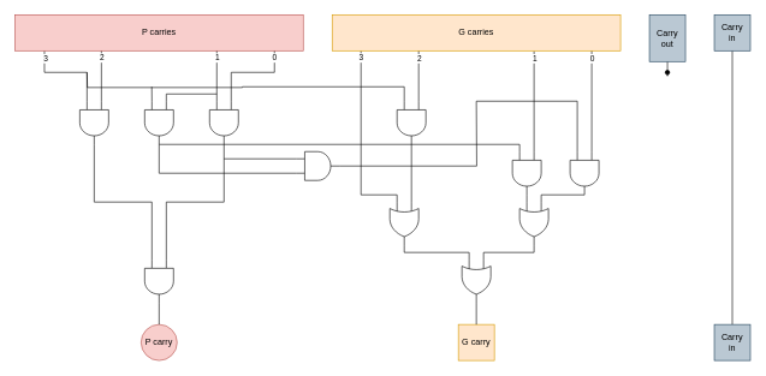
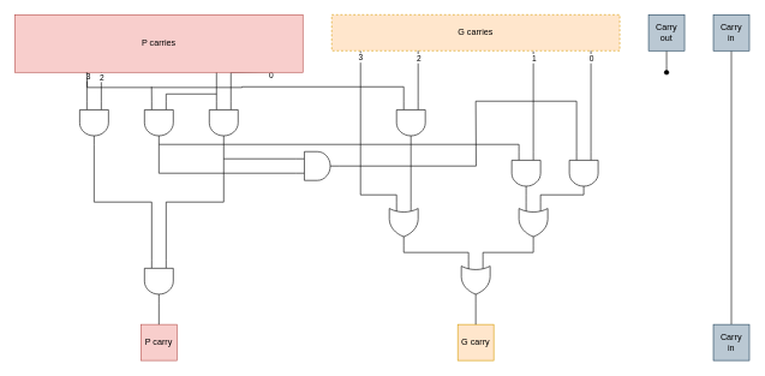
  <mxCell id="0" />
  <mxCell id="1" parent="0" />
  <mxCell id="2" style="edgeStyle=orthogonalEdgeStyle;rounded=0;orthogonalLoop=1;jettySize=auto;html=1;entryX=0.5;entryY=0;entryDx=0;entryDy=0;endArrow=none;endFill=0;" parent="1" source="3" target="6" edge="1"><mxGeometry relative="1" as="geometry" /></mxCell>
  <mxCell id="3" value="Carry&lt;br&gt;in" style="rounded=0;whiteSpace=wrap;html=1;fillColor=#bac8d3;strokeColor=#23445d;" parent="1" vertex="1"><mxGeometry x="990" y="20" width="50" height="50" as="geometry" /></mxCell>
  <mxCell id="4" style="edgeStyle=orthogonalEdgeStyle;rounded=0;orthogonalLoop=1;jettySize=auto;html=1;endArrow=oval;endFill=1;" parent="1" source="5" edge="1"><mxGeometry relative="1" as="geometry"><mxPoint x="925" y="100" as="targetPoint" /></mxGeometry></mxCell>
- <mxCell id="5" value="Carry&lt;br&gt;out" style="rounded=0;whiteSpace=wrap;html=1;fillColor=#bac8d3;strokeColor=#23445d;" parent="1" vertex="1"><mxGeometry x="900" y="20" width="50" height="65" as="geometry" /></mxCell>
+ <mxCell id="5" value="Carry&lt;br&gt;out" style="rounded=0;whiteSpace=wrap;html=1;fillColor=#bac8d3;strokeColor=#23445d;" parent="1" vertex="1"><mxGeometry x="900" y="20" width="50" height="50" as="geometry" /></mxCell>
  <mxCell id="6" value="Carry&lt;br&gt;in" style="rounded=0;whiteSpace=wrap;html=1;fillColor=#bac8d3;strokeColor=#23445d;" parent="1" vertex="1"><mxGeometry x="990" y="450" width="50" height="50" as="geometry" /></mxCell>
  <mxCell id="7" value="G carry" style="rounded=0;whiteSpace=wrap;html=1;fillColor=#ffe6cc;strokeColor=#d79b00;" parent="1" vertex="1"><mxGeometry x="635" y="450" width="50" height="50" as="geometry" /></mxCell>
- <mxCell id="8" value="P carry" style="ellipse;whiteSpace=wrap;html=1;fillColor=#f8cecc;strokeColor=#b85450;" parent="1" vertex="1"><mxGeometry x="195" y="450" width="50" height="50" as="geometry" /></mxCell>
+ <mxCell id="8" value="P carry" style="rounded=0;whiteSpace=wrap;html=1;fillColor=#f8cecc;strokeColor=#b85450;" parent="1" vertex="1"><mxGeometry x="195" y="450" width="50" height="50" as="geometry" /></mxCell>
  <mxCell id="9" style="edgeStyle=orthogonalEdgeStyle;rounded=0;orthogonalLoop=1;jettySize=auto;html=1;exitX=1;exitY=0.5;exitDx=0;exitDy=0;exitPerimeter=0;entryX=0;entryY=0.75;entryDx=0;entryDy=0;entryPerimeter=0;endArrow=none;endFill=0;strokeColor=#000000;" parent="1" source="14" target="23" edge="1"><mxGeometry relative="1" as="geometry" /></mxCell>
  <mxCell id="10" style="edgeStyle=orthogonalEdgeStyle;rounded=0;orthogonalLoop=1;jettySize=auto;html=1;exitX=0;exitY=0.25;exitDx=0;exitDy=0;exitPerimeter=0;entryX=0.3;entryY=0.973;entryDx=0;entryDy=0;entryPerimeter=0;endArrow=none;endFill=0;strokeColor=#000000;" parent="1" source="14" target="20" edge="1"><mxGeometry relative="1" as="geometry" /></mxCell>
  <mxCell id="11" value="2" style="edgeLabel;html=1;align=center;verticalAlign=middle;resizable=0;points=[];" vertex="1" connectable="0" parent="10"><mxGeometry x="0.813" relative="1" as="geometry"><mxPoint y="4.68" as="offset" /></mxGeometry></mxCell>
  <mxCell id="12" style="edgeStyle=orthogonalEdgeStyle;rounded=0;orthogonalLoop=1;jettySize=auto;html=1;exitX=0;exitY=0.75;exitDx=0;exitDy=0;exitPerimeter=0;endArrow=none;endFill=0;strokeColor=#000000;" parent="1" source="14" target="20" edge="1"><mxGeometry relative="1" as="geometry"><Array as="points"><mxPoint x="120" y="100" /><mxPoint x="61" y="100" /></Array></mxGeometry></mxCell>
  <mxCell id="13" value="3" style="edgeLabel;html=1;align=center;verticalAlign=middle;resizable=0;points=[];" vertex="1" connectable="0" parent="12"><mxGeometry x="0.895" y="-1" relative="1" as="geometry"><mxPoint y="3.26" as="offset" /></mxGeometry></mxCell>
  <mxCell id="14" value="" style="verticalLabelPosition=bottom;shadow=0;dashed=0;align=center;html=1;verticalAlign=top;shape=mxgraph.electrical.logic_gates.logic_gate;operation=and;direction=south;" parent="1" vertex="1"><mxGeometry x="110" y="140" width="40" height="60" as="geometry" /></mxCell>
  <mxCell id="15" style="edgeStyle=orthogonalEdgeStyle;rounded=0;orthogonalLoop=1;jettySize=auto;html=1;exitX=0;exitY=0.75;exitDx=0;exitDy=0;exitPerimeter=0;entryX=0.7;entryY=0.2;entryDx=0;entryDy=0;entryPerimeter=0;endArrow=none;endFill=0;strokeColor=#000000;" parent="1" source="19" target="20" edge="1"><mxGeometry relative="1" as="geometry" /></mxCell>
  <mxCell id="16" value="1" style="edgeLabel;html=1;align=center;verticalAlign=middle;resizable=0;points=[];" vertex="1" connectable="0" parent="15"><mxGeometry x="0.195" y="-1" relative="1" as="geometry"><mxPoint x="-1" y="5.65" as="offset" /></mxGeometry></mxCell>
  <mxCell id="17" style="edgeStyle=orthogonalEdgeStyle;rounded=0;orthogonalLoop=1;jettySize=auto;html=1;exitX=0;exitY=0.25;exitDx=0;exitDy=0;exitPerimeter=0;entryX=0.9;entryY=0.987;entryDx=0;entryDy=0;entryPerimeter=0;endArrow=none;endFill=0;strokeColor=#000000;" parent="1" source="19" target="20" edge="1"><mxGeometry relative="1" as="geometry"><Array as="points"><mxPoint x="320" y="100" /><mxPoint x="380" y="100" /></Array></mxGeometry></mxCell>
  <mxCell id="18" value="0" style="edgeLabel;html=1;align=center;verticalAlign=middle;resizable=0;points=[];" vertex="1" connectable="0" parent="17"><mxGeometry x="0.928" y="1" relative="1" as="geometry"><mxPoint y="5.97" as="offset" /></mxGeometry></mxCell>
  <mxCell id="19" value="" style="verticalLabelPosition=bottom;shadow=0;dashed=0;align=center;html=1;verticalAlign=top;shape=mxgraph.electrical.logic_gates.logic_gate;operation=and;direction=south;" parent="1" vertex="1"><mxGeometry x="290" y="140" width="40" height="60" as="geometry" /></mxCell>
- <mxCell id="20" value="P carries" style="rounded=0;whiteSpace=wrap;html=1;fillColor=#f8cecc;strokeColor=#b85450;" parent="1" vertex="1"><mxGeometry x="20" y="20" width="400" height="50" as="geometry" /></mxCell>
+ <mxCell id="20" value="P carries" style="rounded=0;whiteSpace=wrap;html=1;fillColor=#f8cecc;strokeColor=#b85450;" parent="1" vertex="1"><mxGeometry x="20" y="20" width="400" height="80" as="geometry" /></mxCell>
  <mxCell id="21" style="edgeStyle=orthogonalEdgeStyle;rounded=0;orthogonalLoop=1;jettySize=auto;html=1;exitX=1;exitY=0.5;exitDx=0;exitDy=0;exitPerimeter=0;entryX=0.5;entryY=0;entryDx=0;entryDy=0;endArrow=none;endFill=0;strokeColor=#000000;" parent="1" source="23" target="8" edge="1"><mxGeometry relative="1" as="geometry" /></mxCell>
  <mxCell id="22" style="edgeStyle=orthogonalEdgeStyle;rounded=0;orthogonalLoop=1;jettySize=auto;html=1;exitX=0;exitY=0.25;exitDx=0;exitDy=0;exitPerimeter=0;entryX=1;entryY=0.5;entryDx=0;entryDy=0;entryPerimeter=0;endArrow=none;endFill=0;strokeColor=#000000;" parent="1" source="23" target="19" edge="1"><mxGeometry relative="1" as="geometry" /></mxCell>
  <mxCell id="23" value="" style="verticalLabelPosition=bottom;shadow=0;dashed=0;align=center;html=1;verticalAlign=top;shape=mxgraph.electrical.logic_gates.logic_gate;operation=and;direction=south;" parent="1" vertex="1"><mxGeometry x="200" y="360" width="40" height="60" as="geometry" /></mxCell>
  <mxCell id="24" style="edgeStyle=orthogonalEdgeStyle;rounded=0;orthogonalLoop=1;jettySize=auto;html=1;exitX=0;exitY=0.25;exitDx=0;exitDy=0;exitPerimeter=0;entryX=1;entryY=0.5;entryDx=0;entryDy=0;entryPerimeter=0;endArrow=none;endFill=0;strokeColor=#000000;" parent="1" source="27" target="31" edge="1"><mxGeometry relative="1" as="geometry"><Array as="points"><mxPoint x="670" y="350" /><mxPoint x="740" y="350" /></Array></mxGeometry></mxCell>
  <mxCell id="25" style="edgeStyle=orthogonalEdgeStyle;rounded=0;orthogonalLoop=1;jettySize=auto;html=1;exitX=0;exitY=0.75;exitDx=0;exitDy=0;exitPerimeter=0;entryX=1;entryY=0.5;entryDx=0;entryDy=0;entryPerimeter=0;endArrow=none;endFill=0;strokeColor=#000000;" parent="1" source="27" target="30" edge="1"><mxGeometry relative="1" as="geometry"><Array as="points"><mxPoint x="650" y="350" /><mxPoint x="560" y="350" /></Array></mxGeometry></mxCell>
  <mxCell id="26" style="edgeStyle=orthogonalEdgeStyle;rounded=0;orthogonalLoop=1;jettySize=auto;html=1;exitX=1;exitY=0.5;exitDx=0;exitDy=0;exitPerimeter=0;entryX=0.5;entryY=0;entryDx=0;entryDy=0;endArrow=none;endFill=0;strokeColor=#000000;" parent="1" source="27" target="7" edge="1"><mxGeometry relative="1" as="geometry" /></mxCell>
  <mxCell id="27" value="" style="verticalLabelPosition=bottom;shadow=0;dashed=0;align=center;html=1;verticalAlign=top;shape=mxgraph.electrical.logic_gates.logic_gate;operation=or;direction=south;" parent="1" vertex="1"><mxGeometry x="640" y="360" width="40" height="60" as="geometry" /></mxCell>
  <mxCell id="28" style="edgeStyle=orthogonalEdgeStyle;rounded=0;orthogonalLoop=1;jettySize=auto;html=1;exitX=0;exitY=0.75;exitDx=0;exitDy=0;exitPerimeter=0;endArrow=none;endFill=0;strokeColor=#000000;" parent="1" source="30" target="54" edge="1"><mxGeometry relative="1" as="geometry"><Array as="points"><mxPoint x="550" y="270" /><mxPoint x="500" y="270" /></Array></mxGeometry></mxCell>
  <mxCell id="29" value="3" style="edgeLabel;html=1;align=center;verticalAlign=middle;resizable=0;points=[];" vertex="1" connectable="0" parent="28"><mxGeometry x="0.967" y="1" relative="1" as="geometry"><mxPoint y="5.81" as="offset" /></mxGeometry></mxCell>
  <mxCell id="30" value="" style="verticalLabelPosition=bottom;shadow=0;dashed=0;align=center;html=1;verticalAlign=top;shape=mxgraph.electrical.logic_gates.logic_gate;operation=or;direction=south;" parent="1" vertex="1"><mxGeometry x="540" y="280" width="40" height="60" as="geometry" /></mxCell>
  <mxCell id="31" value="" style="verticalLabelPosition=bottom;shadow=0;dashed=0;align=center;html=1;verticalAlign=top;shape=mxgraph.electrical.logic_gates.logic_gate;operation=or;direction=south;" parent="1" vertex="1"><mxGeometry x="720" y="280" width="40" height="60" as="geometry" /></mxCell>
  <mxCell id="32" style="edgeStyle=orthogonalEdgeStyle;rounded=0;orthogonalLoop=1;jettySize=auto;html=1;exitX=0;exitY=0.25;exitDx=0;exitDy=0;exitPerimeter=0;entryX=0.302;entryY=0.991;entryDx=0;entryDy=0;entryPerimeter=0;endArrow=none;endFill=0;strokeColor=#000000;" parent="1" source="36" target="54" edge="1"><mxGeometry relative="1" as="geometry"><Array as="points"><mxPoint x="580" y="40" /><mxPoint x="581" y="40" /></Array></mxGeometry></mxCell>
  <mxCell id="33" value="2" style="edgeLabel;html=1;align=center;verticalAlign=middle;resizable=0;points=[];" vertex="1" connectable="0" parent="32"><mxGeometry x="0.033" relative="1" as="geometry"><mxPoint y="7.42" as="offset" /></mxGeometry></mxCell>
  <mxCell id="34" style="edgeStyle=orthogonalEdgeStyle;rounded=0;orthogonalLoop=1;jettySize=auto;html=1;exitX=1;exitY=0.5;exitDx=0;exitDy=0;exitPerimeter=0;entryX=0;entryY=0.25;entryDx=0;entryDy=0;entryPerimeter=0;endArrow=none;endFill=0;strokeColor=#000000;" parent="1" source="36" target="30" edge="1"><mxGeometry relative="1" as="geometry" /></mxCell>
  <mxCell id="35" style="edgeStyle=orthogonalEdgeStyle;rounded=0;orthogonalLoop=1;jettySize=auto;html=1;exitX=0;exitY=0.75;exitDx=0;exitDy=0;exitPerimeter=0;endArrow=none;endFill=0;strokeColor=#000000;" parent="1" source="36" edge="1"><mxGeometry relative="1" as="geometry"><mxPoint x="120" y="100" as="targetPoint" /></mxGeometry></mxCell>
  <mxCell id="36" value="" style="verticalLabelPosition=bottom;shadow=0;dashed=0;align=center;html=1;verticalAlign=top;shape=mxgraph.electrical.logic_gates.logic_gate;operation=and;direction=south;" parent="1" vertex="1"><mxGeometry x="550" y="140" width="40" height="60" as="geometry" /></mxCell>
  <mxCell id="37" style="edgeStyle=orthogonalEdgeStyle;rounded=0;orthogonalLoop=1;jettySize=auto;html=1;exitX=0;exitY=0.25;exitDx=0;exitDy=0;exitPerimeter=0;endArrow=none;endFill=0;strokeColor=#000000;" parent="1" source="39" edge="1"><mxGeometry relative="1" as="geometry"><mxPoint y="130" as="targetPoint" x="300" /><Array as="points"><mxPoint x="230" y="130" /></Array></mxGeometry></mxCell>
  <mxCell id="38" style="edgeStyle=orthogonalEdgeStyle;rounded=0;orthogonalLoop=1;jettySize=auto;html=1;exitX=0;exitY=0.75;exitDx=0;exitDy=0;exitPerimeter=0;endArrow=none;endFill=0;strokeColor=#000000;" parent="1" source="39" edge="1"><mxGeometry relative="1" as="geometry"><mxPoint x="209.81" y="120" as="targetPoint" /></mxGeometry></mxCell>
  <mxCell id="39" value="" style="verticalLabelPosition=bottom;shadow=0;dashed=0;align=center;html=1;verticalAlign=top;shape=mxgraph.electrical.logic_gates.logic_gate;operation=and;direction=south;" parent="1" vertex="1"><mxGeometry x="200" y="140" width="40" height="60" as="geometry" /></mxCell>
  <mxCell id="40" style="edgeStyle=orthogonalEdgeStyle;rounded=0;orthogonalLoop=1;jettySize=auto;html=1;exitX=0;exitY=0.75;exitDx=0;exitDy=0;exitPerimeter=0;entryX=1;entryY=0.5;entryDx=0;entryDy=0;entryPerimeter=0;endArrow=none;endFill=0;strokeColor=#000000;" parent="1" source="43" target="39" edge="1"><mxGeometry relative="1" as="geometry" /></mxCell>
  <mxCell id="41" style="edgeStyle=orthogonalEdgeStyle;rounded=0;orthogonalLoop=1;jettySize=auto;html=1;exitX=0;exitY=0.25;exitDx=0;exitDy=0;exitPerimeter=0;endArrow=none;endFill=0;strokeColor=#000000;" parent="1" source="43" edge="1"><mxGeometry relative="1" as="geometry"><mxPoint x="310" y="220" as="targetPoint" /><Array as="points"><mxPoint x="310" y="220" /></Array></mxGeometry></mxCell>
  <mxCell id="42" style="edgeStyle=orthogonalEdgeStyle;rounded=0;orthogonalLoop=1;jettySize=auto;html=1;exitX=1;exitY=0.5;exitDx=0;exitDy=0;exitPerimeter=0;endArrow=none;endFill=0;strokeColor=#000000;" parent="1" source="43" edge="1"><mxGeometry relative="1" as="geometry"><mxPoint x="660" y="140" as="targetPoint" /></mxGeometry></mxCell>
  <mxCell id="43" value="" style="verticalLabelPosition=bottom;shadow=0;dashed=0;align=center;html=1;verticalAlign=top;shape=mxgraph.electrical.logic_gates.logic_gate;operation=and;direction=east;" parent="1" vertex="1"><mxGeometry x="410" y="210" width="60" height="40" as="geometry" /></mxCell>
  <mxCell id="44" style="edgeStyle=orthogonalEdgeStyle;rounded=0;orthogonalLoop=1;jettySize=auto;html=1;exitX=0;exitY=0.75;exitDx=0;exitDy=0;exitPerimeter=0;endArrow=none;endFill=0;strokeColor=#000000;" parent="1" source="48" edge="1"><mxGeometry relative="1" as="geometry"><mxPoint x="220" y="200" as="targetPoint" /><Array as="points"><mxPoint x="720" y="200" /></Array></mxGeometry></mxCell>
  <mxCell id="45" style="edgeStyle=orthogonalEdgeStyle;rounded=0;orthogonalLoop=1;jettySize=auto;html=1;exitX=0;exitY=0.25;exitDx=0;exitDy=0;exitPerimeter=0;entryX=0.7;entryY=1.011;entryDx=0;entryDy=0;entryPerimeter=0;endArrow=none;endFill=0;strokeColor=#000000;" parent="1" source="48" target="54" edge="1"><mxGeometry relative="1" as="geometry" /></mxCell>
  <mxCell id="46" value="1" style="edgeLabel;html=1;align=center;verticalAlign=middle;resizable=0;points=[];" vertex="1" connectable="0" parent="45"><mxGeometry x="0.951" relative="1" as="geometry"><mxPoint y="6.13" as="offset" /></mxGeometry></mxCell>
  <mxCell id="47" style="edgeStyle=orthogonalEdgeStyle;rounded=0;orthogonalLoop=1;jettySize=auto;html=1;exitX=1;exitY=0.5;exitDx=0;exitDy=0;exitPerimeter=0;entryX=0;entryY=0.75;entryDx=0;entryDy=0;entryPerimeter=0;endArrow=none;endFill=0;strokeColor=#000000;" parent="1" source="48" target="31" edge="1"><mxGeometry relative="1" as="geometry" /></mxCell>
  <mxCell id="48" value="" style="verticalLabelPosition=bottom;shadow=0;dashed=0;align=center;html=1;verticalAlign=top;shape=mxgraph.electrical.logic_gates.logic_gate;operation=and;direction=south;" parent="1" vertex="1"><mxGeometry x="710" y="210" width="40" height="60" as="geometry" /></mxCell>
  <mxCell id="49" style="edgeStyle=orthogonalEdgeStyle;rounded=0;orthogonalLoop=1;jettySize=auto;html=1;exitX=1;exitY=0.5;exitDx=0;exitDy=0;exitPerimeter=0;entryX=0;entryY=0.25;entryDx=0;entryDy=0;entryPerimeter=0;endArrow=none;endFill=0;strokeColor=#000000;" parent="1" source="53" target="31" edge="1"><mxGeometry relative="1" as="geometry"><Array as="points"><mxPoint x="750" y="270" /></Array></mxGeometry></mxCell>
  <mxCell id="50" style="edgeStyle=orthogonalEdgeStyle;rounded=0;orthogonalLoop=1;jettySize=auto;html=1;exitX=0;exitY=0.75;exitDx=0;exitDy=0;exitPerimeter=0;endArrow=none;endFill=0;strokeColor=#000000;" parent="1" source="53" edge="1"><mxGeometry relative="1" as="geometry"><mxPoint x="660" y="140" as="targetPoint" /><Array as="points"><mxPoint x="800" y="140" /></Array></mxGeometry></mxCell>
  <mxCell id="51" style="edgeStyle=orthogonalEdgeStyle;rounded=0;orthogonalLoop=1;jettySize=auto;html=1;exitX=0;exitY=0.25;exitDx=0;exitDy=0;exitPerimeter=0;entryX=0.9;entryY=0.975;entryDx=0;entryDy=0;entryPerimeter=0;endArrow=none;endFill=0;strokeColor=#000000;" parent="1" source="53" target="54" edge="1"><mxGeometry relative="1" as="geometry" /></mxCell>
  <mxCell id="52" value="0" style="edgeLabel;html=1;align=center;verticalAlign=middle;resizable=0;points=[];" vertex="1" connectable="0" parent="51"><mxGeometry x="0.931" y="-1" relative="1" as="geometry"><mxPoint x="-1" y="6.45" as="offset" /></mxGeometry></mxCell>
  <mxCell id="53" value="" style="verticalLabelPosition=bottom;shadow=0;dashed=0;align=center;html=1;verticalAlign=top;shape=mxgraph.electrical.logic_gates.logic_gate;operation=and;direction=south;" parent="1" vertex="1"><mxGeometry x="790" y="210" width="40" height="60" as="geometry" /></mxCell>
- <mxCell id="54" value="G carries" style="rounded=0;whiteSpace=wrap;html=1;fillColor=#ffe6cc;strokeColor=#d79b00;" parent="1" vertex="1"><mxGeometry x="460" y="20" width="400" height="50" as="geometry" /></mxCell>
+ <mxCell id="54" value="G carries" style="rounded=0;whiteSpace=wrap;html=1;fillColor=#ffe6cc;strokeColor=#d79b00;dashed=1;" parent="1" vertex="1"><mxGeometry x="460" y="20" width="400" height="50" as="geometry" /></mxCell>
